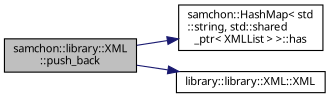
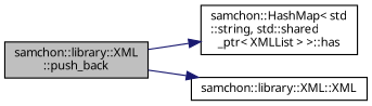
  digraph {
    fontname="Noto Sans"
    rankdir=LR
    node [color=black fillcolor=white fontname="Noto Sans" fontsize=10 shape=record style=filled]
    edge [color=midnightblue fontname="Noto Sans" fontsize=10 labelfontname=Helvetica labelfontsize=10 style=solid]
    n1 [fillcolor=grey75 fontcolor=black height=0.2 label="samchon::library::XML\l::push_back" width=0.4]
    n2 [height=0.2 label="samchon::HashMap\< std\l::string, std::shared\l_ptr\< XMLList \> \>::has" width=0.4]
-   n3 [height=0.2 label="library::library::XML::XML" width=0.4]
+   n3 [height=0.2 label="samchon::library::XML::XML" width=0.4]
    n1 -> n2
    n1 -> n3
  }
